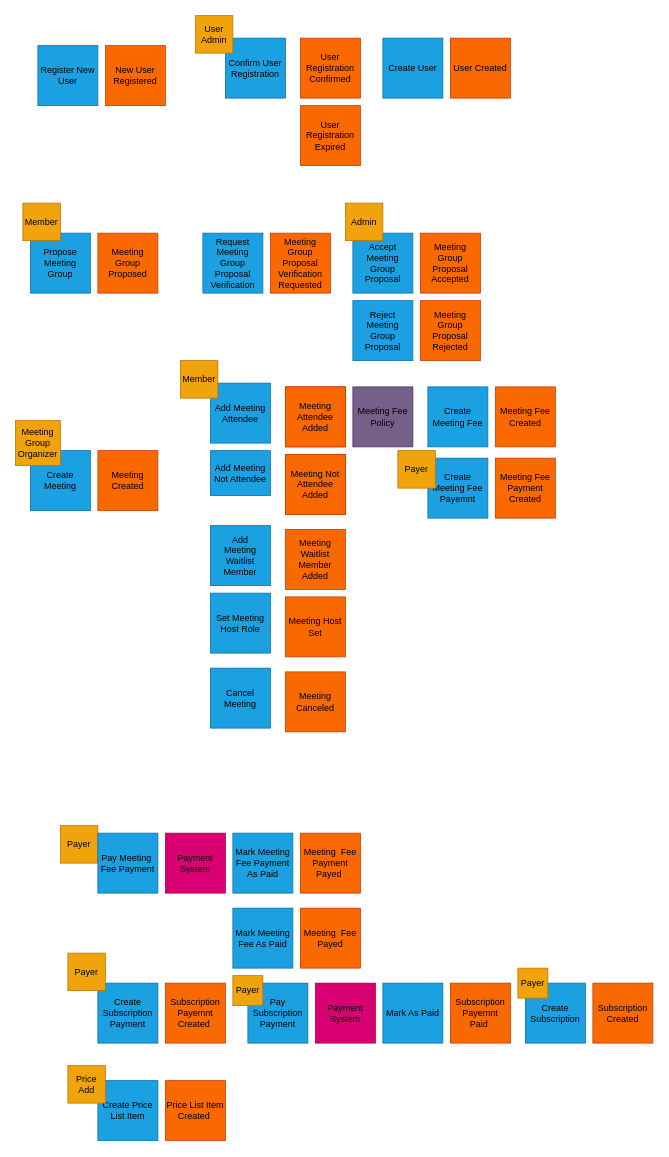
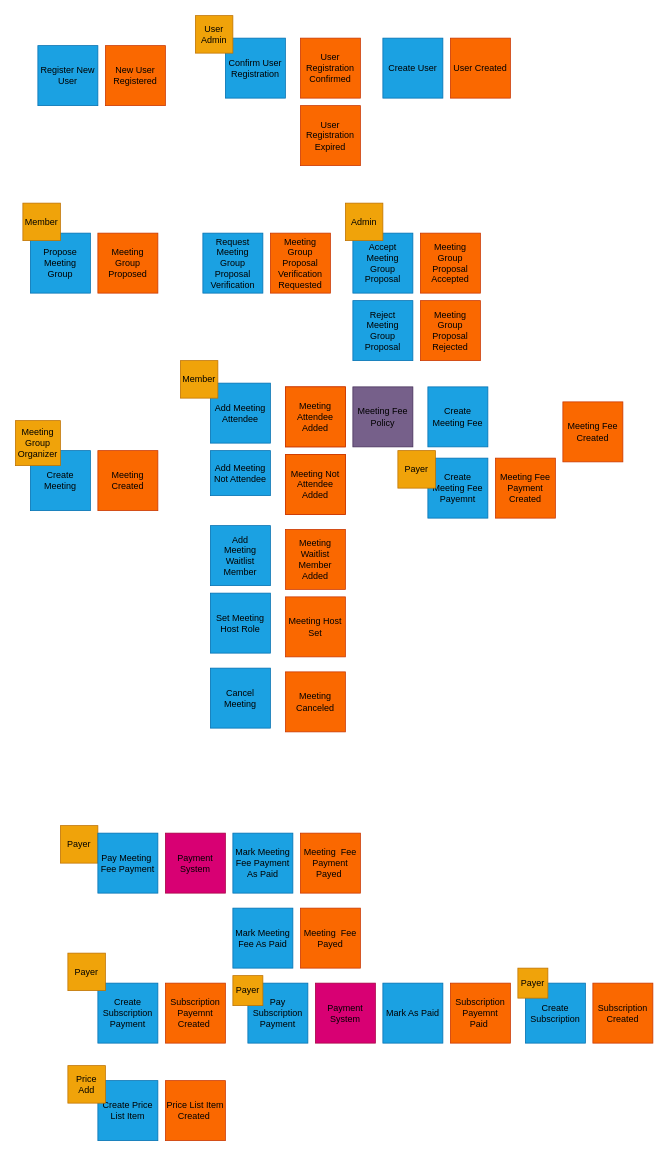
  <mxCell id="0" />
  <mxCell id="1" parent="0" />
  <mxCell id="2" value="&lt;span style=&quot;color: rgb(0 , 0 , 0)&quot;&gt;New User Registered&lt;/span&gt;" style="whiteSpace=wrap;html=1;aspect=fixed;fontColor=#000000;fillColor=#fa6800;strokeColor=#C73500;" parent="1" vertex="1"><mxGeometry x="140" y="60" width="80" height="80" as="geometry" /></mxCell>
  <mxCell id="3" value="Register New User" style="whiteSpace=wrap;html=1;aspect=fixed;fillColor=#1ba1e2;fontColor=#000000;strokeColor=#006EAF;" parent="1" vertex="1"><mxGeometry x="50" y="60" width="80" height="80" as="geometry" /></mxCell>
  <mxCell id="4" value="&lt;span style=&quot;color: rgb(0 , 0 , 0)&quot;&gt;User Registration Confirmed&lt;/span&gt;" style="whiteSpace=wrap;html=1;aspect=fixed;fontColor=#000000;fillColor=#fa6800;strokeColor=#C73500;" parent="1" vertex="1"><mxGeometry x="400" y="50" width="80" height="80" as="geometry" /></mxCell>
  <mxCell id="5" value="&lt;span style=&quot;color: rgb(0 , 0 , 0)&quot;&gt;User Registration Expired&lt;/span&gt;" style="whiteSpace=wrap;html=1;aspect=fixed;fontColor=#000000;fillColor=#fa6800;strokeColor=#C73500;" parent="1" vertex="1"><mxGeometry x="400" y="140" width="80" height="80" as="geometry" /></mxCell>
  <mxCell id="6" value="Confirm User Registration" style="whiteSpace=wrap;html=1;aspect=fixed;fontColor=#000000;fillColor=#1ba1e2;strokeColor=#006EAF;" parent="1" vertex="1"><mxGeometry x="300" y="50" width="80" height="80" as="geometry" /></mxCell>
  <mxCell id="7" value="&lt;span style=&quot;color: rgb(0 , 0 , 0)&quot;&gt;User Created&lt;/span&gt;" style="whiteSpace=wrap;html=1;aspect=fixed;fontColor=#000000;fillColor=#fa6800;strokeColor=#C73500;" parent="1" vertex="1"><mxGeometry x="600" y="50" width="80" height="80" as="geometry" /></mxCell>
  <mxCell id="8" value="Create User" style="whiteSpace=wrap;html=1;aspect=fixed;fontColor=#000000;fillColor=#1ba1e2;strokeColor=#006EAF;" parent="1" vertex="1"><mxGeometry x="510" y="50" width="80" height="80" as="geometry" /></mxCell>
  <mxCell id="9" value="&lt;span style=&quot;color: rgb(0 , 0 , 0)&quot;&gt;Meeting Group Proposed&lt;/span&gt;" style="whiteSpace=wrap;html=1;aspect=fixed;fillColor=#fa6800;fontColor=#000000;strokeColor=#C73500;" parent="1" vertex="1"><mxGeometry x="130" y="310" width="80" height="80" as="geometry" /></mxCell>
  <mxCell id="10" value="Propose Meeting Group" style="whiteSpace=wrap;html=1;aspect=fixed;fontColor=#000000;fillColor=#1ba1e2;strokeColor=#006EAF;" parent="1" vertex="1"><mxGeometry x="40" y="310" width="80" height="80" as="geometry" /></mxCell>
  <mxCell id="11" value="&lt;span style=&quot;color: rgb(0 , 0 , 0)&quot;&gt;Meeting Group Proposal Verification Requested&lt;/span&gt;" style="whiteSpace=wrap;html=1;aspect=fixed;fontColor=#000000;fillColor=#fa6800;strokeColor=#C73500;" parent="1" vertex="1"><mxGeometry x="360" y="310" width="80" height="80" as="geometry" /></mxCell>
  <mxCell id="12" value="Request Meeting Group Proposal Verification" style="whiteSpace=wrap;html=1;aspect=fixed;fontColor=#000000;fillColor=#1ba1e2;strokeColor=#006EAF;" parent="1" vertex="1"><mxGeometry x="270" y="310" width="80" height="80" as="geometry" /></mxCell>
  <mxCell id="13" value="&lt;span style=&quot;color: rgb(0 , 0 , 0)&quot;&gt;Meeting Group Proposal Accepted&lt;/span&gt;" style="whiteSpace=wrap;html=1;aspect=fixed;fontColor=#000000;fillColor=#fa6800;strokeColor=#C73500;" parent="1" vertex="1"><mxGeometry x="560" y="310" width="80" height="80" as="geometry" /></mxCell>
  <mxCell id="14" value="Accept Meeting Group Proposal" style="whiteSpace=wrap;html=1;aspect=fixed;fontColor=#000000;fillColor=#1ba1e2;strokeColor=#006EAF;" parent="1" vertex="1"><mxGeometry x="470" y="310" width="80" height="80" as="geometry" /></mxCell>
  <mxCell id="15" value="&lt;span style=&quot;color: rgb(0 , 0 , 0)&quot;&gt;Meeting Group Proposal Rejected&lt;/span&gt;" style="whiteSpace=wrap;html=1;aspect=fixed;fontColor=#000000;fillColor=#fa6800;strokeColor=#C73500;" parent="1" vertex="1"><mxGeometry x="560" y="400" width="80" height="80" as="geometry" /></mxCell>
  <mxCell id="16" value="Reject Meeting Group Proposal" style="whiteSpace=wrap;html=1;aspect=fixed;fontColor=#000000;fillColor=#1ba1e2;strokeColor=#006EAF;" parent="1" vertex="1"><mxGeometry x="470" y="400" width="80" height="80" as="geometry" /></mxCell>
  <mxCell id="17" value="&lt;span style=&quot;color: rgb(0 , 0 , 0)&quot;&gt;Meeting Created&lt;/span&gt;" style="whiteSpace=wrap;html=1;aspect=fixed;fontColor=#000000;fillColor=#fa6800;strokeColor=#C73500;" parent="1" vertex="1"><mxGeometry x="130" y="600" width="80" height="80" as="geometry" /></mxCell>
  <mxCell id="18" value="Create Meeting" style="whiteSpace=wrap;html=1;aspect=fixed;fontColor=#000000;fillColor=#1ba1e2;strokeColor=#006EAF;" parent="1" vertex="1"><mxGeometry x="40" y="600" width="80" height="80" as="geometry" /></mxCell>
  <mxCell id="19" value="&lt;span style=&quot;color: rgb(0 , 0 , 0)&quot;&gt;Meeting Attendee Added&lt;/span&gt;" style="whiteSpace=wrap;html=1;aspect=fixed;fillColor=#fa6800;fontColor=#000000;strokeColor=#C73500;" parent="1" vertex="1"><mxGeometry x="380" y="515" width="80" height="80" as="geometry" /></mxCell>
  <mxCell id="20" value="&lt;span style=&quot;color: rgb(0 , 0 , 0)&quot;&gt;Add Meeting Attendee&lt;/span&gt;" style="whiteSpace=wrap;html=1;aspect=fixed;fillColor=#1ba1e2;fontColor=#ffffff;strokeColor=#006EAF;" parent="1" vertex="1"><mxGeometry x="280" y="510" width="80" height="80" as="geometry" /></mxCell>
  <mxCell id="21" value="&lt;span style=&quot;color: rgb(0 , 0 , 0)&quot;&gt;Meeting Not Attendee Added&lt;/span&gt;" style="whiteSpace=wrap;html=1;aspect=fixed;fillColor=#fa6800;fontColor=#000000;strokeColor=#C73500;" parent="1" vertex="1"><mxGeometry x="380" y="605" width="80" height="80" as="geometry" /></mxCell>
  <mxCell id="22" value="&lt;span style=&quot;color: rgb(0 , 0 , 0)&quot;&gt;Add Meeting Not Attendee&lt;/span&gt;" style="whiteSpace=wrap;html=1;aspect=fixed;fillColor=#1ba1e2;fontColor=#ffffff;strokeColor=#006EAF;" parent="1" vertex="1"><mxGeometry x="280" y="600" width="80" height="60" as="geometry" /></mxCell>
  <mxCell id="23" value="Meeting&lt;br&gt;Waitlist&lt;br&gt;Member&lt;br&gt;Added" style="whiteSpace=wrap;html=1;aspect=fixed;fillColor=#fa6800;fontColor=#000000;strokeColor=#C73500;" parent="1" vertex="1"><mxGeometry x="380" y="705" width="80" height="80" as="geometry" /></mxCell>
  <mxCell id="24" value="&lt;span style=&quot;color: rgb(0, 0, 0);&quot;&gt;Add&lt;br&gt;Meeting&lt;/span&gt;&lt;br style=&quot;color: rgb(0, 0, 0);&quot;&gt;&lt;span style=&quot;color: rgb(0, 0, 0);&quot;&gt;Waitlist&lt;/span&gt;&lt;br style=&quot;color: rgb(0, 0, 0);&quot;&gt;&lt;span style=&quot;color: rgb(0, 0, 0);&quot;&gt;Member&lt;/span&gt;" style="whiteSpace=wrap;html=1;aspect=fixed;fillColor=#1ba1e2;fontColor=#ffffff;strokeColor=#006EAF;" parent="1" vertex="1"><mxGeometry x="280" y="700" width="80" height="80" as="geometry" /></mxCell>
  <mxCell id="25" value="&lt;span style=&quot;color: rgb(0 , 0 , 0)&quot;&gt;Meeting Host Set&lt;/span&gt;" style="whiteSpace=wrap;html=1;aspect=fixed;fillColor=#fa6800;fontColor=#000000;strokeColor=#C73500;" parent="1" vertex="1"><mxGeometry x="380" y="795" width="80" height="80" as="geometry" /></mxCell>
  <mxCell id="26" value="&lt;span style=&quot;color: rgb(0 , 0 , 0)&quot;&gt;Set Meeting Host Role&lt;/span&gt;" style="whiteSpace=wrap;html=1;aspect=fixed;fillColor=#1ba1e2;fontColor=#ffffff;strokeColor=#006EAF;" parent="1" vertex="1"><mxGeometry x="280" y="790" width="80" height="80" as="geometry" /></mxCell>
  <mxCell id="27" value="&lt;span style=&quot;color: rgb(0 , 0 , 0)&quot;&gt;Meeting Canceled&lt;/span&gt;" style="whiteSpace=wrap;html=1;aspect=fixed;fillColor=#fa6800;fontColor=#000000;strokeColor=#C73500;" parent="1" vertex="1"><mxGeometry x="380" y="895" width="80" height="80" as="geometry" /></mxCell>
  <mxCell id="28" value="&lt;span style=&quot;color: rgb(0 , 0 , 0)&quot;&gt;Cancel Meeting&lt;/span&gt;" style="whiteSpace=wrap;html=1;aspect=fixed;fillColor=#1ba1e2;fontColor=#ffffff;strokeColor=#006EAF;" parent="1" vertex="1"><mxGeometry x="280" y="890" width="80" height="80" as="geometry" /></mxCell>
  <mxCell id="29" value="Member" style="whiteSpace=wrap;html=1;aspect=fixed;fillColor=#f0a30a;fontColor=#000000;strokeColor=#BD7000;" parent="1" vertex="1"><mxGeometry x="30" y="270" width="50" height="50" as="geometry" /></mxCell>
  <mxCell id="30" value="User Admin" style="whiteSpace=wrap;html=1;aspect=fixed;fillColor=#f0a30a;fontColor=#000000;strokeColor=#BD7000;" parent="1" vertex="1"><mxGeometry x="260" y="20" width="50" height="50" as="geometry" /></mxCell>
  <mxCell id="31" value="Meeting Group Organizer" style="whiteSpace=wrap;html=1;aspect=fixed;fillColor=#f0a30a;fontColor=#000000;strokeColor=#BD7000;" parent="1" vertex="1"><mxGeometry x="20" y="560" width="60" height="60" as="geometry" /></mxCell>
  <mxCell id="32" value="Meeting Fee Policy" style="whiteSpace=wrap;html=1;aspect=fixed;fillColor=#76608a;fontColor=#000000;strokeColor=#432D57;" parent="1" vertex="1"><mxGeometry x="470" y="515" width="80" height="80" as="geometry" /></mxCell>
- <mxCell id="33" value="Meeting Fee Created" style="whiteSpace=wrap;html=1;aspect=fixed;fillColor=#fa6800;fontColor=#000000;strokeColor=#C73500;" parent="1" vertex="1"><mxGeometry x="660" y="515" width="80" height="80" as="geometry" /></mxCell>
+ <mxCell id="33" value="Meeting Fee Created" style="whiteSpace=wrap;html=1;aspect=fixed;fillColor=#fa6800;fontColor=#000000;strokeColor=#C73500;" parent="1" vertex="1"><mxGeometry x="750" y="535" width="80" height="80" as="geometry" /></mxCell>
  <mxCell id="34" value="Meeting Fee Payment Created" style="whiteSpace=wrap;html=1;aspect=fixed;fillColor=#fa6800;fontColor=#000000;strokeColor=#C73500;" parent="1" vertex="1"><mxGeometry x="660" y="610" width="80" height="80" as="geometry" /></mxCell>
  <mxCell id="35" value="Create Meeting Fee" style="whiteSpace=wrap;html=1;aspect=fixed;fontColor=#000000;fillColor=#1ba1e2;strokeColor=#006EAF;" parent="1" vertex="1"><mxGeometry x="570" y="515" width="80" height="80" as="geometry" /></mxCell>
  <mxCell id="36" value="Create Meeting Fee Payemnt" style="whiteSpace=wrap;html=1;aspect=fixed;fontColor=#000000;fillColor=#1ba1e2;strokeColor=#006EAF;" parent="1" vertex="1"><mxGeometry x="570" y="610" width="80" height="80" as="geometry" /></mxCell>
  <mxCell id="37" value="&lt;span style=&quot;color: rgb(0 , 0 , 0)&quot;&gt;Meeting&amp;nbsp; Fee Payment Payed&amp;nbsp;&lt;/span&gt;" style="whiteSpace=wrap;html=1;aspect=fixed;fillColor=#fa6800;fontColor=#000000;strokeColor=#C73500;" parent="1" vertex="1"><mxGeometry x="400" y="1110" width="80" height="80" as="geometry" /></mxCell>
  <mxCell id="38" value="Payer" style="whiteSpace=wrap;html=1;aspect=fixed;fontColor=#000000;fillColor=#f0a30a;strokeColor=#BD7000;" parent="1" vertex="1"><mxGeometry x="80" y="1100" width="50" height="50" as="geometry" /></mxCell>
  <mxCell id="39" value="&lt;span&gt;Pay Meeting&amp;nbsp; Fee Payment&lt;/span&gt;" style="whiteSpace=wrap;html=1;aspect=fixed;fontColor=#000000;fillColor=#1ba1e2;strokeColor=#006EAF;" parent="1" vertex="1"><mxGeometry x="130" y="1110" width="80" height="80" as="geometry" /></mxCell>
  <mxCell id="40" value="Payment System" style="whiteSpace=wrap;html=1;aspect=fixed;fontColor=#000000;fillColor=#d80073;strokeColor=#A50040;" parent="1" vertex="1"><mxGeometry x="220" y="1110" width="80" height="80" as="geometry" /></mxCell>
  <mxCell id="41" value="Mark Meeting Fee Payment As Paid" style="whiteSpace=wrap;html=1;aspect=fixed;fontColor=#000000;fillColor=#1ba1e2;strokeColor=#006EAF;" parent="1" vertex="1"><mxGeometry x="310" y="1110" width="80" height="80" as="geometry" /></mxCell>
  <mxCell id="42" value="&lt;span&gt;Mark Meeting Fee As Paid&lt;/span&gt;" style="whiteSpace=wrap;html=1;aspect=fixed;fontColor=#000000;fillColor=#1ba1e2;strokeColor=#006EAF;" parent="1" vertex="1"><mxGeometry x="310" y="1210" width="80" height="80" as="geometry" /></mxCell>
  <mxCell id="43" value="&lt;span style=&quot;color: rgb(0 , 0 , 0)&quot;&gt;Meeting&amp;nbsp; Fee Payed&lt;/span&gt;" style="whiteSpace=wrap;html=1;aspect=fixed;fillColor=#fa6800;fontColor=#000000;strokeColor=#C73500;" parent="1" vertex="1"><mxGeometry x="400" y="1210" width="80" height="80" as="geometry" /></mxCell>
  <mxCell id="44" value="Subscription Payemnt Created&amp;nbsp;" style="whiteSpace=wrap;html=1;aspect=fixed;fillColor=#fa6800;fontColor=#000000;strokeColor=#C73500;" parent="1" vertex="1"><mxGeometry x="220" y="1310" width="80" height="80" as="geometry" /></mxCell>
  <mxCell id="45" value="&lt;span style=&quot;color: rgb(0 , 0 , 0)&quot;&gt;Subscription Payemnt Paid&amp;nbsp;&lt;/span&gt;" style="whiteSpace=wrap;html=1;aspect=fixed;fillColor=#fa6800;fontColor=#000000;strokeColor=#C73500;" parent="1" vertex="1"><mxGeometry x="600" y="1310" width="80" height="80" as="geometry" /></mxCell>
  <mxCell id="46" value="Pay Subscription&lt;br&gt;Payment" style="whiteSpace=wrap;html=1;aspect=fixed;fillColor=#1ba1e2;fontColor=#000000;strokeColor=#006EAF;" parent="1" vertex="1"><mxGeometry x="330" y="1310" width="80" height="80" as="geometry" /></mxCell>
  <mxCell id="47" value="Payment System" style="whiteSpace=wrap;html=1;aspect=fixed;fontColor=#000000;fillColor=#d80073;strokeColor=#A50040;" parent="1" vertex="1"><mxGeometry x="420" y="1310" width="80" height="80" as="geometry" /></mxCell>
  <mxCell id="48" value="Mark As Paid" style="whiteSpace=wrap;html=1;aspect=fixed;fontColor=#000000;fillColor=#1ba1e2;strokeColor=#006EAF;" parent="1" vertex="1"><mxGeometry x="510" y="1310" width="80" height="80" as="geometry" /></mxCell>
  <mxCell id="49" value="Create Subscription" style="whiteSpace=wrap;html=1;aspect=fixed;fontColor=#000000;fillColor=#1ba1e2;strokeColor=#006EAF;" parent="1" vertex="1"><mxGeometry x="700" y="1310" width="80" height="80" as="geometry" /></mxCell>
  <mxCell id="50" value="&lt;span style=&quot;color: rgb(0 , 0 , 0)&quot;&gt;Subscription Created&lt;/span&gt;" style="whiteSpace=wrap;html=1;aspect=fixed;fillColor=#fa6800;fontColor=#000000;strokeColor=#C73500;" parent="1" vertex="1"><mxGeometry x="790" y="1310" width="80" height="80" as="geometry" /></mxCell>
  <mxCell id="51" value="Price List Item Created&amp;nbsp;" style="whiteSpace=wrap;html=1;aspect=fixed;fillColor=#fa6800;fontColor=#000000;strokeColor=#C73500;" parent="1" vertex="1"><mxGeometry x="220" y="1440" width="80" height="80" as="geometry" /></mxCell>
  <mxCell id="52" value="Create Price List Item" style="whiteSpace=wrap;html=1;aspect=fixed;fontColor=#000000;fillColor=#1ba1e2;strokeColor=#006EAF;" parent="1" vertex="1"><mxGeometry x="130" y="1440" width="80" height="80" as="geometry" /></mxCell>
  <mxCell id="53" value="&lt;span style=&quot;color: rgb(0 , 0 , 0)&quot;&gt;Meeting Attendee Added&lt;/span&gt;" style="whiteSpace=wrap;html=1;aspect=fixed;fillColor=#fa6800;fontColor=#000000;strokeColor=#C73500;" parent="1" vertex="1"><mxGeometry x="380" y="515" width="80" height="80" as="geometry" /></mxCell>
  <mxCell id="54" value="&lt;span style=&quot;color: rgb(0 , 0 , 0)&quot;&gt;Meeting Not Attendee Added&lt;/span&gt;" style="whiteSpace=wrap;html=1;aspect=fixed;fillColor=#fa6800;fontColor=#000000;strokeColor=#C73500;" parent="1" vertex="1"><mxGeometry x="380" y="605" width="80" height="80" as="geometry" /></mxCell>
  <mxCell id="55" value="Admin" style="whiteSpace=wrap;html=1;aspect=fixed;fontColor=#000000;fillColor=#f0a30a;strokeColor=#BD7000;" parent="1" vertex="1"><mxGeometry x="460" y="270" width="50" height="50" as="geometry" /></mxCell>
  <mxCell id="56" value="Member" style="whiteSpace=wrap;html=1;aspect=fixed;fillColor=#f0a30a;fontColor=#000000;strokeColor=#BD7000;" vertex="1" parent="1"><mxGeometry x="240" y="480" width="50" height="50" as="geometry" /></mxCell>
  <mxCell id="57" value="Payer" style="whiteSpace=wrap;html=1;aspect=fixed;fillColor=#f0a30a;fontColor=#000000;strokeColor=#BD7000;" vertex="1" parent="1"><mxGeometry x="530" y="600" width="50" height="50" as="geometry" /></mxCell>
  <mxCell id="58" value="Price Add" style="whiteSpace=wrap;html=1;aspect=fixed;fontColor=#000000;fillColor=#f0a30a;strokeColor=#BD7000;" parent="1" vertex="1"><mxGeometry x="90" y="1420" width="50" height="50" as="geometry" /></mxCell>
  <mxCell id="59" value="Create&lt;br&gt;Subscription&lt;br&gt;Payment" style="whiteSpace=wrap;html=1;aspect=fixed;fillColor=#1ba1e2;fontColor=#000000;strokeColor=#006EAF;" vertex="1" parent="1"><mxGeometry x="130" y="1310" width="80" height="80" as="geometry" /></mxCell>
  <mxCell id="60" value="Payer" style="whiteSpace=wrap;html=1;aspect=fixed;fontColor=#000000;fillColor=#f0a30a;strokeColor=#BD7000;" vertex="1" parent="1"><mxGeometry x="90" y="1270" width="50" height="50" as="geometry" /></mxCell>
  <mxCell id="61" value="Payer" style="whiteSpace=wrap;html=1;aspect=fixed;fontColor=#000000;fillColor=#f0a30a;strokeColor=#BD7000;" vertex="1" parent="1"><mxGeometry x="310" y="1300" width="40" height="40" as="geometry" /></mxCell>
  <mxCell id="62" value="Payer" style="whiteSpace=wrap;html=1;aspect=fixed;fontColor=#000000;fillColor=#f0a30a;strokeColor=#BD7000;" vertex="1" parent="1"><mxGeometry x="690" y="1290" width="40" height="40" as="geometry" /></mxCell>
